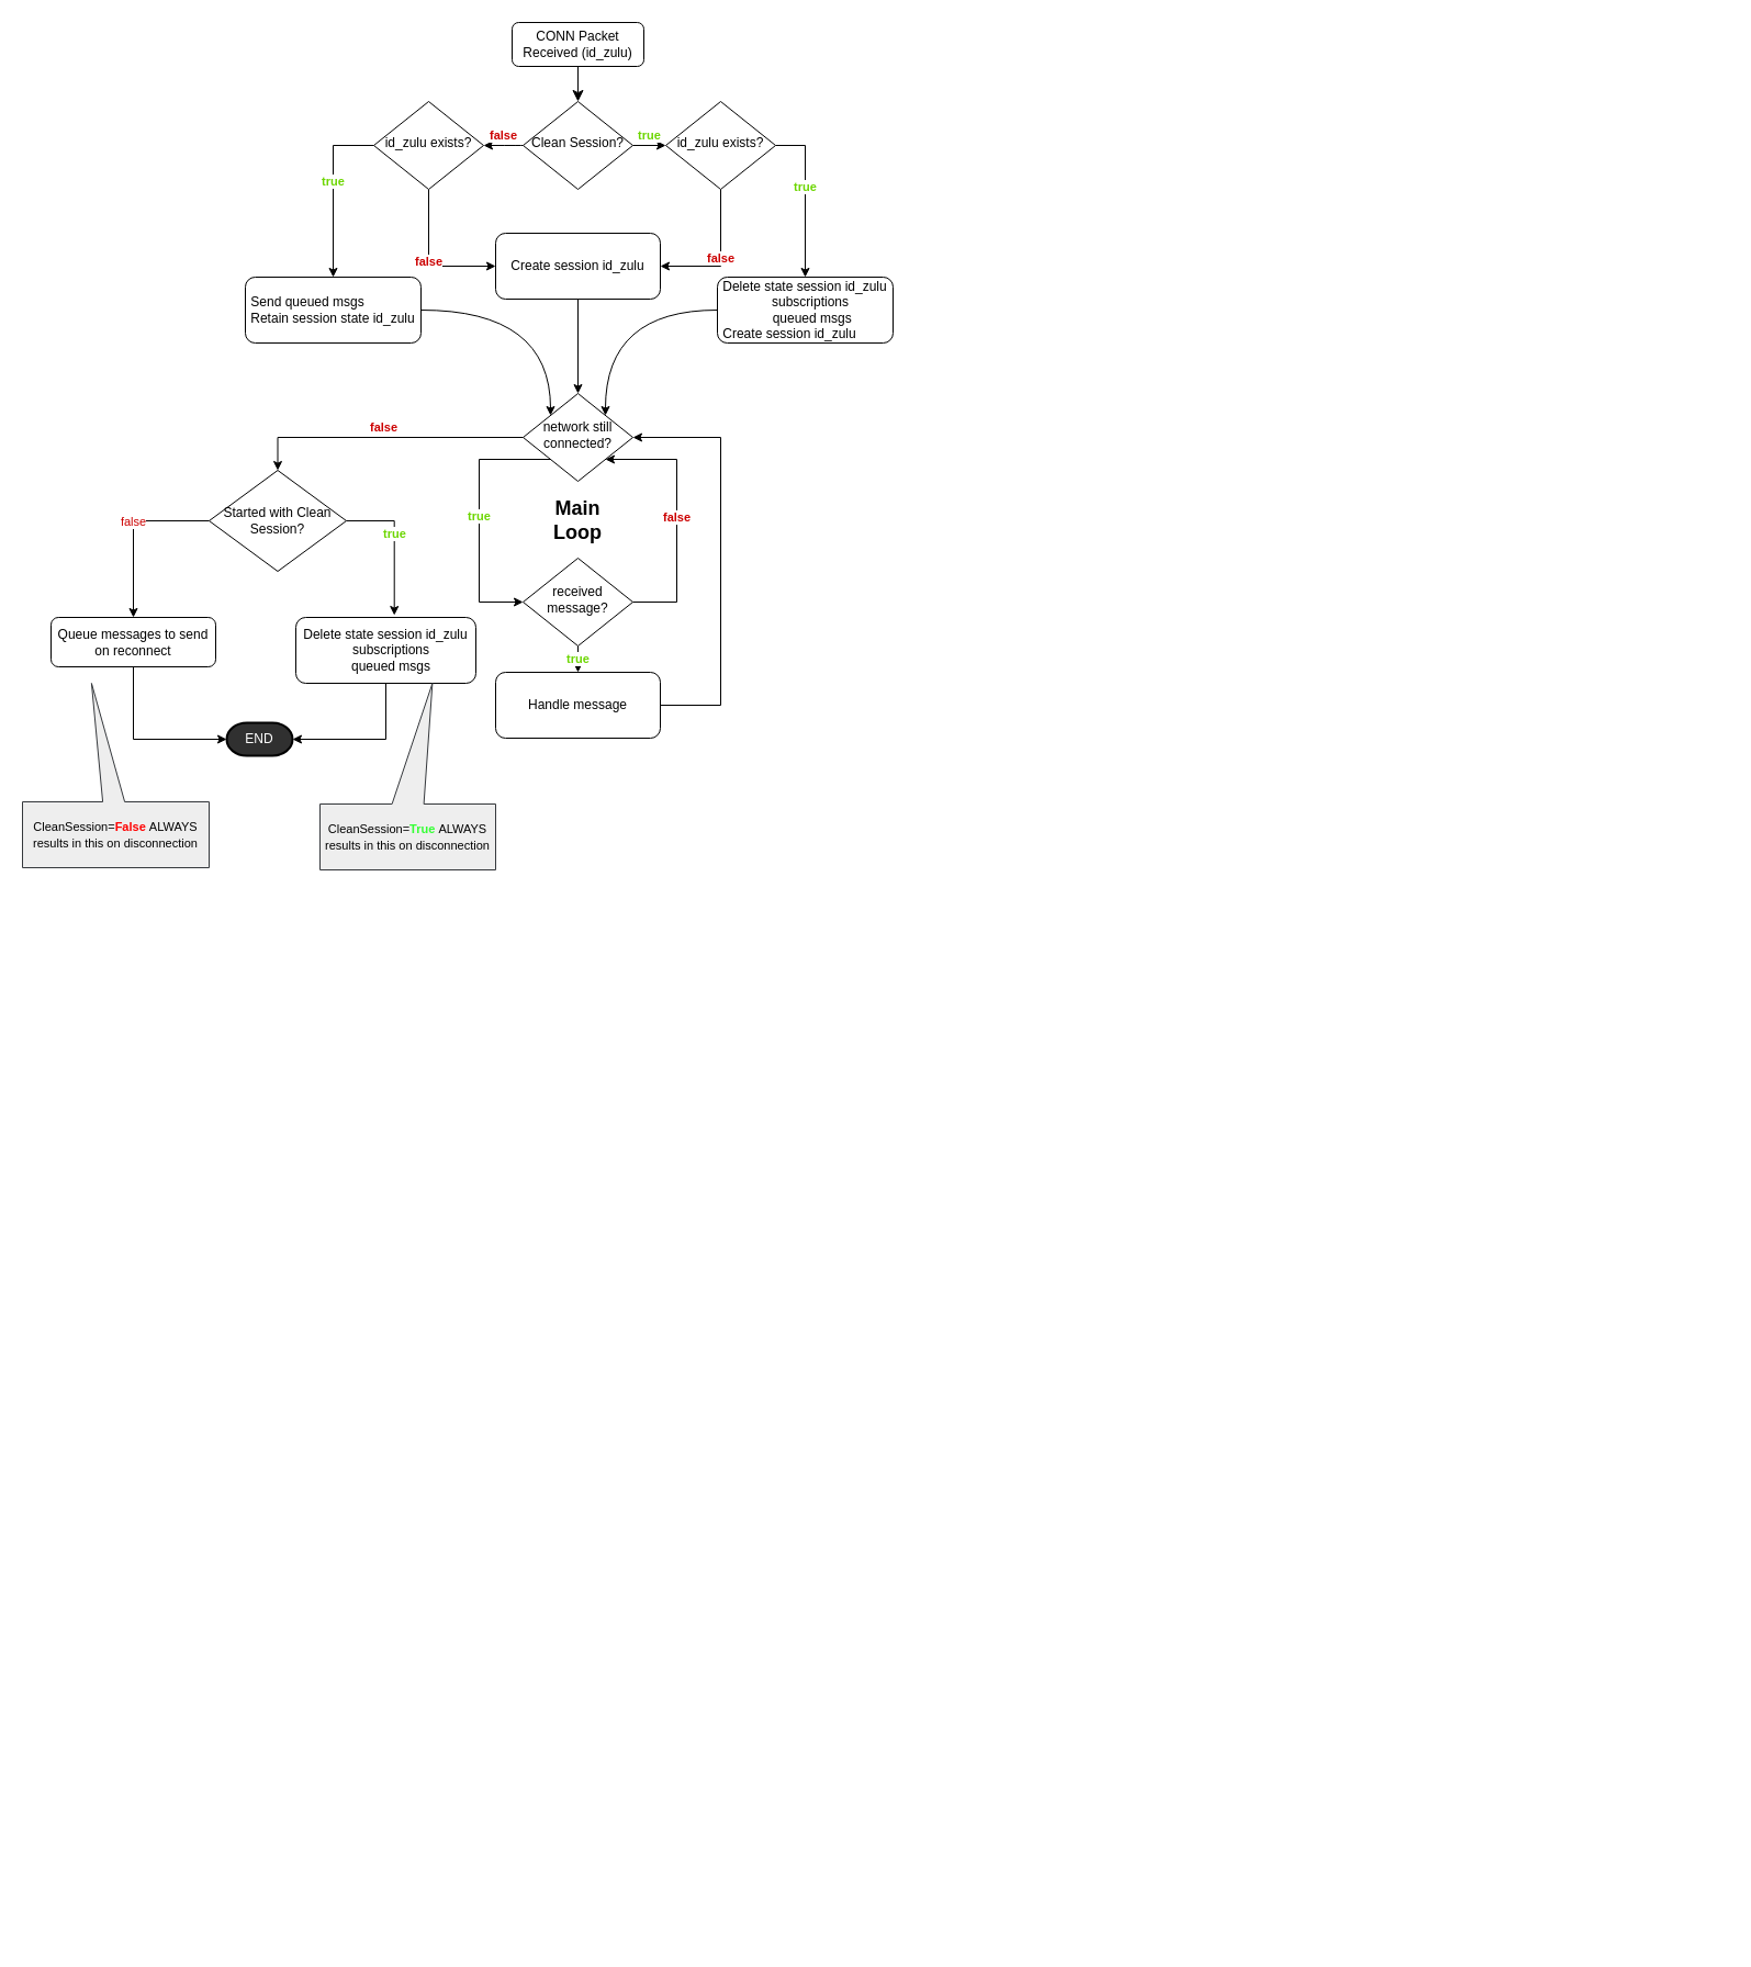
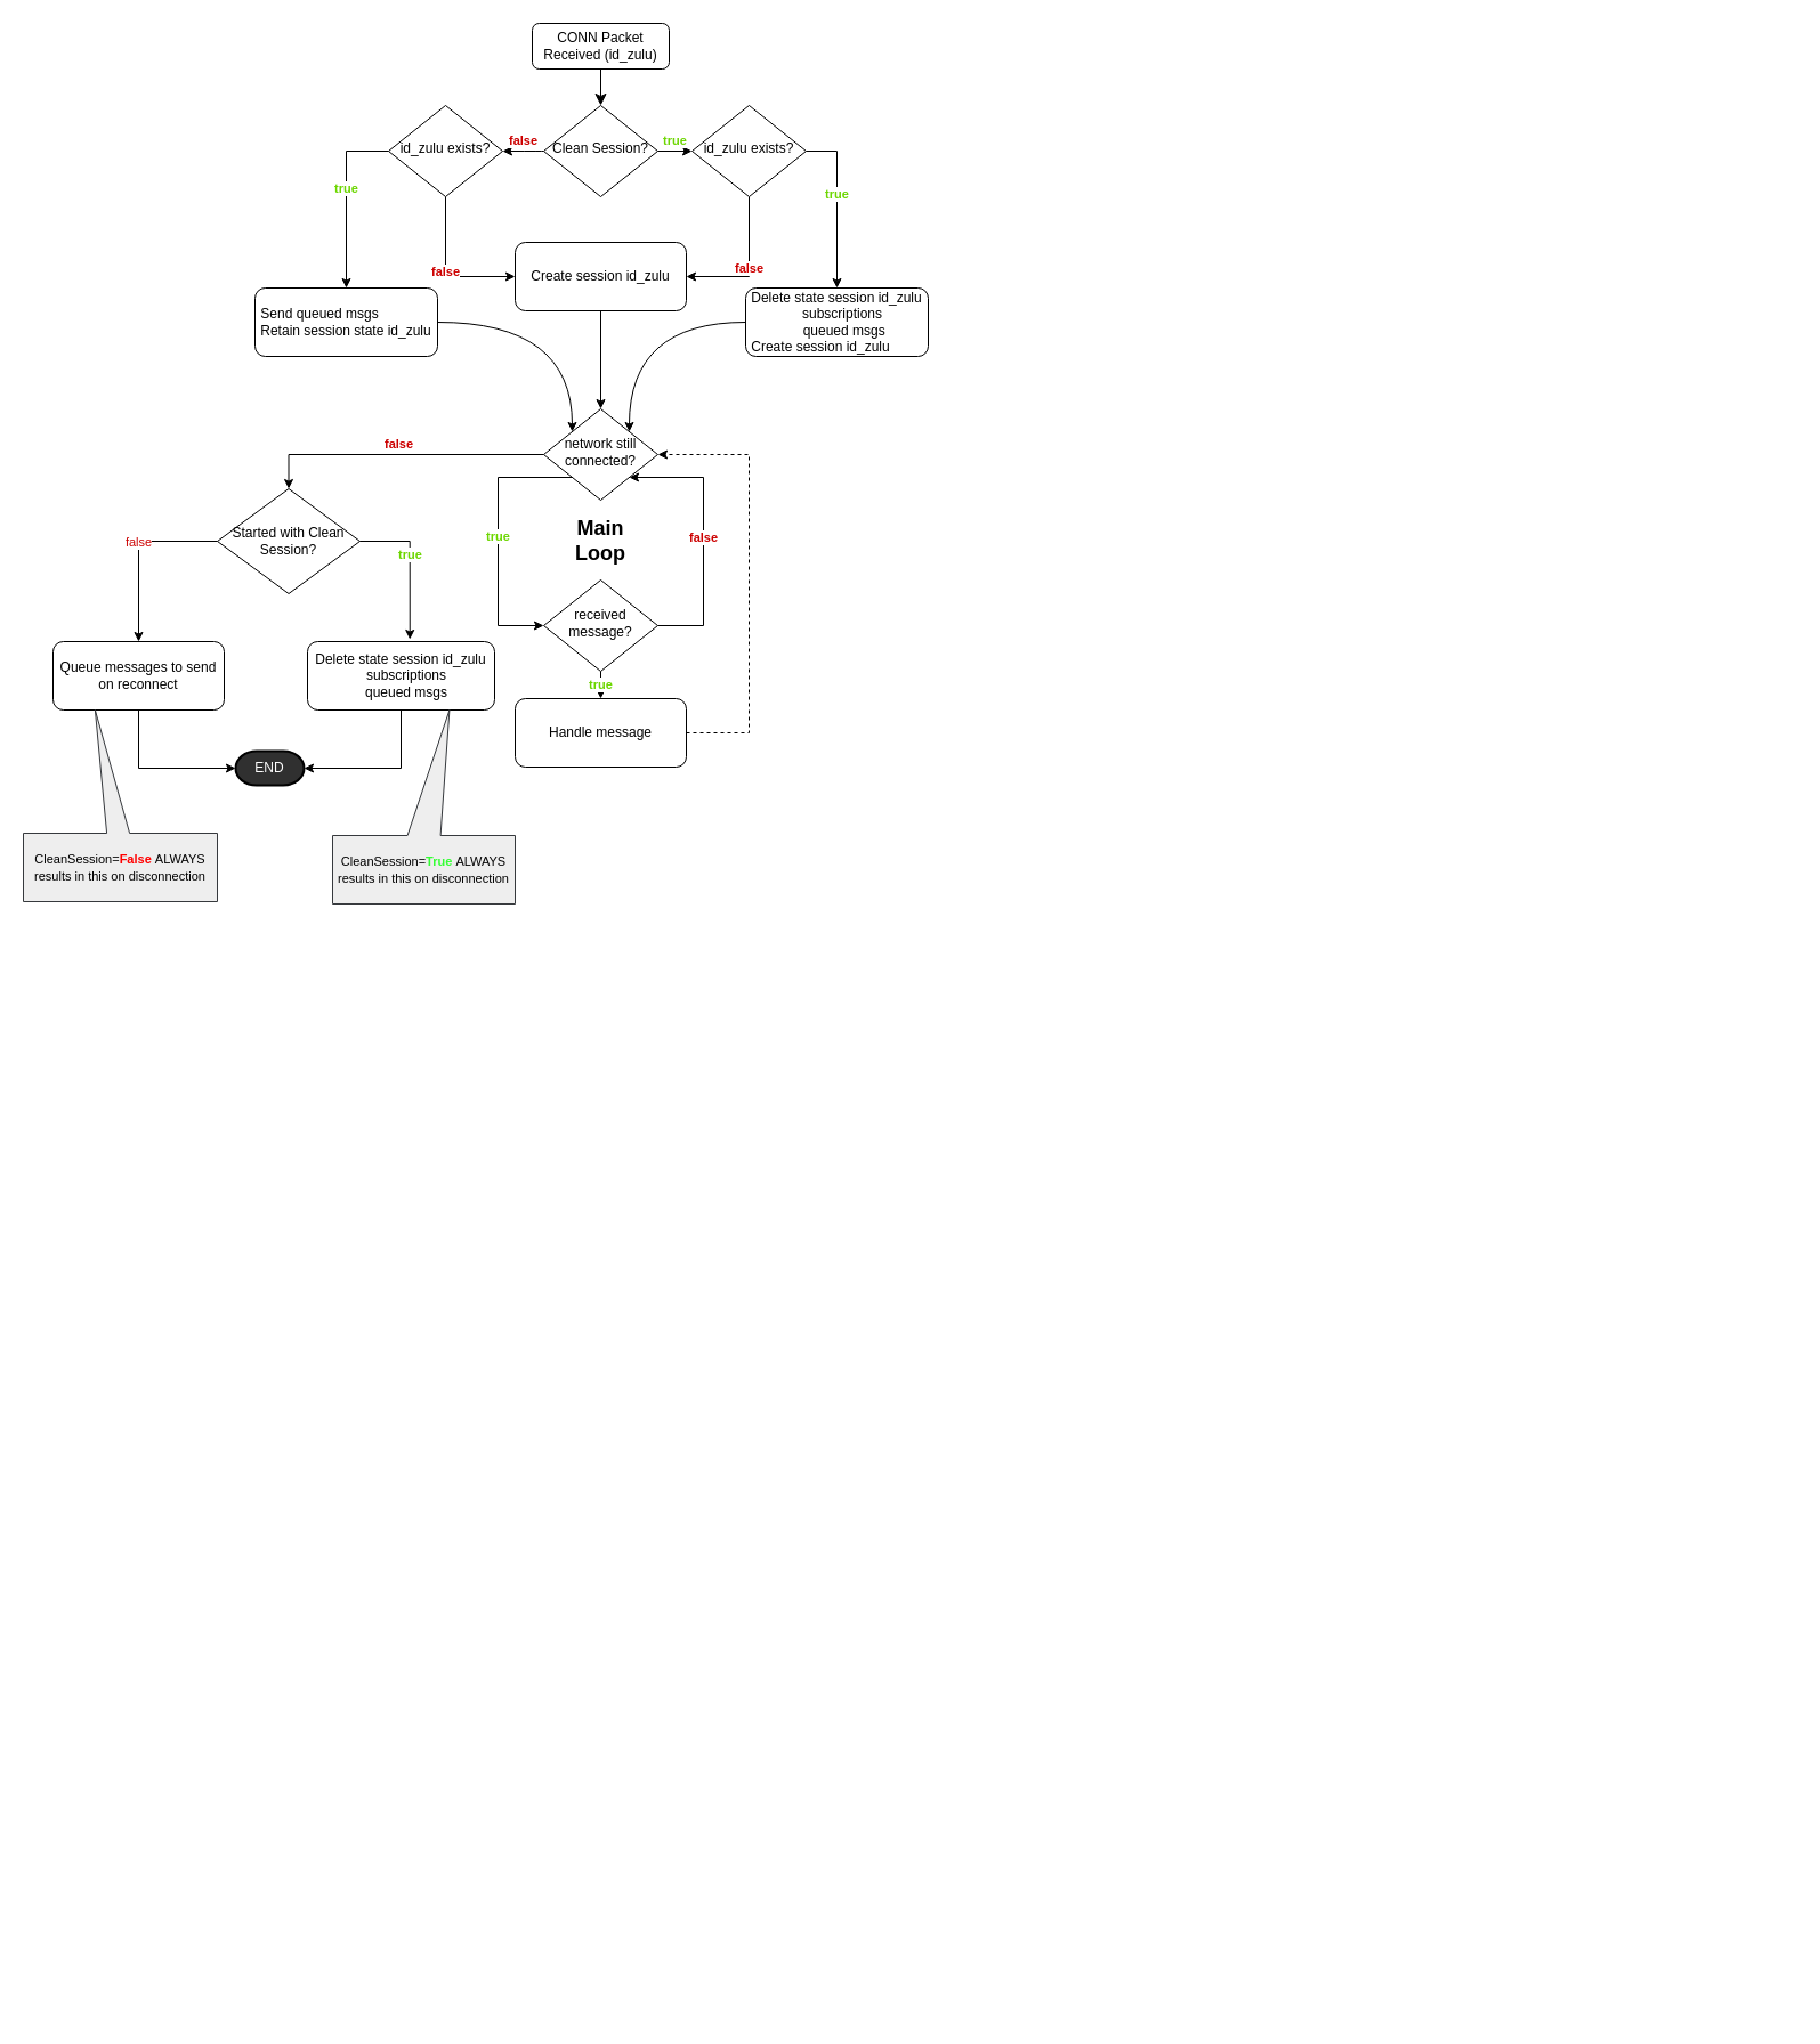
  <mxCell id="0" />
  <mxCell id="1" parent="0" />
  <mxCell id="2" value="" style="rounded=0;html=1;jettySize=auto;orthogonalLoop=1;fontSize=11;endArrow=classic;endFill=1;endSize=8;strokeWidth=1;shadow=0;labelBackgroundColor=none;edgeStyle=orthogonalEdgeStyle;entryX=0.5;entryY=0;entryDx=0;entryDy=0;" parent="1" source="3" target="6" edge="1"><mxGeometry relative="1" as="geometry"><mxPoint x="526" y="80" as="targetPoint" /></mxGeometry></mxCell>
  <mxCell id="3" value="CONN Packet&lt;br&gt;Received (id_zulu)" style="rounded=1;whiteSpace=wrap;html=1;fontSize=12;glass=0;strokeWidth=1;shadow=0;" parent="1" vertex="1"><mxGeometry x="466" y="20" width="120" height="40" as="geometry" /></mxCell>
  <mxCell id="4" value="true" style="edgeStyle=orthogonalEdgeStyle;rounded=0;orthogonalLoop=1;jettySize=auto;html=1;entryX=0;entryY=0.5;entryDx=0;entryDy=0;verticalAlign=bottom;fontStyle=1;fontColor=#6CD600;" parent="1" source="6" target="14" edge="1"><mxGeometry relative="1" as="geometry" /></mxCell>
  <mxCell id="5" value="false" style="edgeStyle=orthogonalEdgeStyle;curved=1;rounded=0;orthogonalLoop=1;jettySize=auto;html=1;exitX=0;exitY=0.5;exitDx=0;exitDy=0;entryX=1;entryY=0.5;entryDx=0;entryDy=0;fontColor=#CC0000;fontStyle=1;verticalAlign=bottom;" parent="1" source="6" target="11" edge="1"><mxGeometry relative="1" as="geometry" /></mxCell>
  <mxCell id="6" value="Clean Session?" style="rhombus;whiteSpace=wrap;html=1;shadow=0;fontFamily=Helvetica;fontSize=12;align=center;strokeWidth=1;spacing=6;spacingTop=-4;" parent="1" vertex="1"><mxGeometry x="476" y="92" width="100" height="80" as="geometry" /></mxCell>
  <mxCell id="7" style="edgeStyle=orthogonalEdgeStyle;orthogonalLoop=1;jettySize=auto;html=1;entryX=1;entryY=0;entryDx=0;entryDy=0;curved=1;" parent="1" source="8" target="24" edge="1"><mxGeometry relative="1" as="geometry"><mxPoint x="946" y="212" as="targetPoint" /></mxGeometry></mxCell>
  <mxCell id="8" value="&lt;div style=&quot;text-align: left&quot;&gt;&lt;span&gt;Delete state session id_zulu&lt;/span&gt;&lt;/div&gt;&amp;nbsp; &amp;nbsp;subscriptions&lt;br&gt;&amp;nbsp; &amp;nbsp; queued msgs&lt;br&gt;&lt;div style=&quot;text-align: left&quot;&gt;Create session id_zulu&lt;/div&gt;" style="rounded=1;whiteSpace=wrap;html=1;fontSize=12;glass=0;strokeWidth=1;shadow=0;" parent="1" vertex="1"><mxGeometry x="653" y="252" width="160" height="60" as="geometry" /></mxCell>
  <mxCell id="9" value="true" style="edgeStyle=orthogonalEdgeStyle;rounded=0;orthogonalLoop=1;jettySize=auto;html=1;entryX=0.5;entryY=0;entryDx=0;entryDy=0;verticalAlign=bottom;fontColor=#6CD600;fontStyle=1;exitX=0;exitY=0.5;exitDx=0;exitDy=0;" parent="1" source="11" target="21" edge="1"><mxGeometry relative="1" as="geometry" /></mxCell>
  <mxCell id="10" value="false" style="edgeStyle=orthogonalEdgeStyle;rounded=0;orthogonalLoop=1;jettySize=auto;html=1;entryX=0;entryY=0.5;entryDx=0;entryDy=0;fontColor=#CC0000;exitX=0.5;exitY=1;exitDx=0;exitDy=0;fontStyle=1" parent="1" source="11" target="34" edge="1"><mxGeometry relative="1" as="geometry" /></mxCell>
  <mxCell id="11" value="id_zulu exists?" style="rhombus;whiteSpace=wrap;html=1;shadow=0;fontFamily=Helvetica;fontSize=12;align=center;strokeWidth=1;spacing=6;spacingTop=-4;" parent="1" vertex="1"><mxGeometry x="340" y="92" width="100" height="80" as="geometry" /></mxCell>
  <mxCell id="12" value="true" style="edgeStyle=orthogonalEdgeStyle;rounded=0;orthogonalLoop=1;jettySize=auto;html=1;exitX=1;exitY=0.5;exitDx=0;exitDy=0;entryX=0.5;entryY=0;entryDx=0;entryDy=0;verticalAlign=bottom;fontStyle=1;fontColor=#6CD600;" parent="1" source="14" target="8" edge="1"><mxGeometry relative="1" as="geometry" /></mxCell>
  <mxCell id="13" value="false" style="edgeStyle=orthogonalEdgeStyle;rounded=0;orthogonalLoop=1;jettySize=auto;html=1;entryX=1;entryY=0.5;entryDx=0;entryDy=0;fontColor=#CC0000;exitX=0.5;exitY=1;exitDx=0;exitDy=0;fontStyle=1" parent="1" source="14" target="34" edge="1"><mxGeometry relative="1" as="geometry"><mxPoint x="706" y="212" as="targetPoint" /></mxGeometry></mxCell>
  <mxCell id="14" value="id_zulu exists?" style="rhombus;whiteSpace=wrap;html=1;shadow=0;fontFamily=Helvetica;fontSize=12;align=center;strokeWidth=1;spacing=6;spacingTop=-4;" parent="1" vertex="1"><mxGeometry x="606" y="92" width="100" height="80" as="geometry" /></mxCell>
  <mxCell id="15" value="true" style="edgeStyle=orthogonalEdgeStyle;rounded=0;orthogonalLoop=1;jettySize=auto;html=1;exitX=0;exitY=1;exitDx=0;exitDy=0;entryX=0;entryY=0.5;entryDx=0;entryDy=0;curved=1;fontColor=#6CD600;fontStyle=1" parent="1" edge="1"><mxGeometry relative="1" as="geometry"><Array as="points"><mxPoint x="1333" y="1490" /><mxPoint x="1333" y="1620" /></Array><mxPoint x="1378" y="1620" as="targetPoint" /></mxGeometry></mxCell>
  <mxCell id="16" value="true" style="edgeStyle=orthogonalEdgeStyle;rounded=0;orthogonalLoop=1;jettySize=auto;html=1;entryX=0.5;entryY=0;entryDx=0;entryDy=0;fontColor=#6CD600;fontStyle=1" parent="1" edge="1"><mxGeometry relative="1" as="geometry"><mxPoint x="1428" y="1740" as="targetPoint" /></mxGeometry></mxCell>
  <mxCell id="17" style="edgeStyle=orthogonalEdgeStyle;rounded=0;orthogonalLoop=1;jettySize=auto;html=1;exitX=0.5;exitY=1;exitDx=0;exitDy=0;entryX=1;entryY=0.5;entryDx=0;entryDy=0;entryPerimeter=0;fontColor=#FFFFFF;" parent="1" source="18" target="38" edge="1"><mxGeometry relative="1" as="geometry" /></mxCell>
  <mxCell id="18" value="&lt;div style=&quot;text-align: left&quot;&gt;Delete state session id_zulu&lt;/div&gt;&amp;nbsp; &amp;nbsp;subscriptions&lt;br&gt;&amp;nbsp; &amp;nbsp;queued msgs" style="rounded=1;whiteSpace=wrap;html=1;fontSize=12;glass=0;strokeWidth=1;shadow=0;" parent="1" vertex="1"><mxGeometry x="269" y="562" width="164" height="60" as="geometry" /></mxCell>
  <mxCell id="19" style="edgeStyle=orthogonalEdgeStyle;curved=1;rounded=0;orthogonalLoop=1;jettySize=auto;html=1;entryX=0.826;entryY=0.706;entryDx=0;entryDy=0;entryPerimeter=0;" parent="1" edge="1"><mxGeometry relative="1" as="geometry"><Array as="points"><mxPoint x="1573" y="1770" /><mxPoint x="1573" y="1486" /></Array><mxPoint x="1503" y="1770" as="sourcePoint" /></mxGeometry></mxCell>
  <mxCell id="20" style="edgeStyle=orthogonalEdgeStyle;curved=1;rounded=0;orthogonalLoop=1;jettySize=auto;html=1;entryX=0;entryY=0;entryDx=0;entryDy=0;fontColor=#6CD600;" parent="1" source="21" target="24" edge="1"><mxGeometry relative="1" as="geometry" /></mxCell>
  <mxCell id="21" value="&lt;div style=&quot;text-align: left&quot;&gt;Send queued msgs&lt;br&gt;&lt;/div&gt;&lt;div style=&quot;text-align: left&quot;&gt;Retain session state id_zulu&lt;/div&gt;" style="rounded=1;whiteSpace=wrap;html=1;fontSize=12;glass=0;strokeWidth=1;shadow=0;" parent="1" vertex="1"><mxGeometry x="223" y="252" width="160" height="60" as="geometry" /></mxCell>
  <mxCell id="22" value="true" style="edgeStyle=orthogonalEdgeStyle;rounded=0;orthogonalLoop=1;jettySize=auto;html=1;exitX=0;exitY=1;exitDx=0;exitDy=0;entryX=0;entryY=0.5;entryDx=0;entryDy=0;fontColor=#6CD600;fontStyle=1;" parent="1" source="24" target="27" edge="1"><mxGeometry x="-0.004" relative="1" as="geometry"><Array as="points"><mxPoint x="436" y="418" /><mxPoint x="436" y="548" /></Array><mxPoint as="offset" /></mxGeometry></mxCell>
  <mxCell id="23" value="false" style="edgeStyle=orthogonalEdgeStyle;rounded=0;orthogonalLoop=1;jettySize=auto;html=1;fontColor=#CC0000;verticalAlign=bottom;entryX=0.5;entryY=0;entryDx=0;entryDy=0;exitX=0;exitY=0.5;exitDx=0;exitDy=0;" parent="1" source="35" target="32" edge="1"><mxGeometry relative="1" as="geometry" /></mxCell>
  <mxCell id="24" value="network still connected?" style="rhombus;whiteSpace=wrap;html=1;shadow=0;fontFamily=Helvetica;fontSize=12;align=center;strokeWidth=1;spacing=6;spacingTop=-4;" parent="1" vertex="1"><mxGeometry x="476" y="358" width="100" height="80" as="geometry" /></mxCell>
  <mxCell id="25" value="false" style="edgeStyle=orthogonalEdgeStyle;rounded=0;orthogonalLoop=1;jettySize=auto;html=1;exitX=1;exitY=0.5;exitDx=0;exitDy=0;fontColor=#CC0000;verticalAlign=bottom;entryX=1;entryY=1;entryDx=0;entryDy=0;fontStyle=1" parent="1" source="27" target="24" edge="1"><mxGeometry x="-0.081" relative="1" as="geometry"><mxPoint x="576" y="418" as="targetPoint" /><Array as="points"><mxPoint x="616" y="548" /><mxPoint x="616" y="418" /></Array><mxPoint as="offset" /></mxGeometry></mxCell>
  <mxCell id="26" value="true" style="edgeStyle=orthogonalEdgeStyle;rounded=0;orthogonalLoop=1;jettySize=auto;html=1;entryX=0.5;entryY=0;entryDx=0;entryDy=0;fontColor=#6CD600;fontStyle=1" parent="1" source="27" target="29" edge="1"><mxGeometry relative="1" as="geometry" /></mxCell>
  <mxCell id="27" value="received&lt;br&gt;message?" style="rhombus;whiteSpace=wrap;html=1;shadow=0;fontFamily=Helvetica;fontSize=12;align=center;strokeWidth=1;spacing=6;spacingTop=-4;" parent="1" vertex="1"><mxGeometry x="476" y="508" width="100" height="80" as="geometry" /></mxCell>
- <mxCell id="28" style="edgeStyle=orthogonalEdgeStyle;rounded=0;orthogonalLoop=1;jettySize=auto;html=1;entryX=1;entryY=0.5;entryDx=0;entryDy=0;exitX=1;exitY=0.5;exitDx=0;exitDy=0;" parent="1" source="29" target="24" edge="1"><mxGeometry relative="1" as="geometry"><Array as="points"><mxPoint x="656" y="642" /><mxPoint x="656" y="398" /></Array></mxGeometry></mxCell>
+ <mxCell id="28" style="edgeStyle=orthogonalEdgeStyle;rounded=0;orthogonalLoop=1;jettySize=auto;html=1;entryX=1;entryY=0.5;entryDx=0;entryDy=0;exitX=1;exitY=0.5;exitDx=0;exitDy=0;dashed=1;" parent="1" source="29" target="24" edge="1"><mxGeometry relative="1" as="geometry"><Array as="points"><mxPoint x="656" y="642" /><mxPoint x="656" y="398" /></Array></mxGeometry></mxCell>
  <mxCell id="29" value="Handle message" style="rounded=1;whiteSpace=wrap;html=1;fontSize=12;glass=0;strokeWidth=1;shadow=0;" parent="1" vertex="1"><mxGeometry x="451" y="612" width="150" height="60" as="geometry" /></mxCell>
  <mxCell id="30" value="Main Loop" style="text;html=1;strokeColor=none;fillColor=none;align=center;verticalAlign=middle;whiteSpace=wrap;rounded=0;fontSize=18;fontStyle=1" parent="1" vertex="1"><mxGeometry x="506" y="464" width="40" height="20" as="geometry" /></mxCell>
  <mxCell id="31" style="edgeStyle=orthogonalEdgeStyle;rounded=0;orthogonalLoop=1;jettySize=auto;html=1;exitX=0.5;exitY=1;exitDx=0;exitDy=0;entryX=0;entryY=0.5;entryDx=0;entryDy=0;entryPerimeter=0;fontColor=#FFFFFF;" parent="1" source="32" target="38" edge="1"><mxGeometry relative="1" as="geometry" /></mxCell>
- <mxCell id="32" value="&lt;div style=&quot;&quot;&gt;Queue messages to send on reconnect&lt;/div&gt;" style="rounded=1;whiteSpace=wrap;html=1;fontSize=12;glass=0;strokeWidth=1;shadow=0;align=center;" parent="1" vertex="1"><mxGeometry x="46" y="562" width="150" height="45" as="geometry" /></mxCell>
+ <mxCell id="32" value="&lt;div style=&quot;&quot;&gt;Queue messages to send on reconnect&lt;/div&gt;" style="rounded=1;whiteSpace=wrap;html=1;fontSize=12;glass=0;strokeWidth=1;shadow=0;align=center;" parent="1" vertex="1"><mxGeometry x="46" y="562" width="150" height="60" as="geometry" /></mxCell>
  <mxCell id="33" style="edgeStyle=orthogonalEdgeStyle;rounded=0;orthogonalLoop=1;jettySize=auto;html=1;entryX=0.5;entryY=0;entryDx=0;entryDy=0;fontColor=#CC0000;" parent="1" source="34" target="24" edge="1"><mxGeometry relative="1" as="geometry" /></mxCell>
  <mxCell id="34" value="Create session id_zulu" style="rounded=1;whiteSpace=wrap;html=1;fontSize=12;glass=0;strokeWidth=1;shadow=0;" parent="1" vertex="1"><mxGeometry x="451" y="212" width="150" height="60" as="geometry" /></mxCell>
  <mxCell id="35" value="Started with Clean &lt;br&gt;Session?" style="rhombus;whiteSpace=wrap;html=1;" parent="1" vertex="1"><mxGeometry x="190" y="428" width="125" height="92" as="geometry" /></mxCell>
  <mxCell id="36" value="false" style="edgeStyle=orthogonalEdgeStyle;rounded=0;orthogonalLoop=1;jettySize=auto;html=1;fontColor=#CC0000;verticalAlign=bottom;entryX=0.5;entryY=0;entryDx=0;entryDy=0;fontStyle=1" parent="1" source="24" target="35" edge="1"><mxGeometry relative="1" as="geometry"><mxPoint x="501" y="398" as="sourcePoint" /><mxPoint x="-219" y="307" as="targetPoint" /></mxGeometry></mxCell>
  <mxCell id="37" value="true" style="edgeStyle=orthogonalEdgeStyle;rounded=0;orthogonalLoop=1;jettySize=auto;html=1;exitX=1;exitY=0.5;exitDx=0;exitDy=0;entryX=0.547;entryY=-0.033;entryDx=0;entryDy=0;verticalAlign=bottom;fontStyle=1;fontColor=#6CD600;entryPerimeter=0;" parent="1" source="35" target="18" edge="1"><mxGeometry relative="1" as="geometry"><mxPoint x="766" y="142" as="sourcePoint" /><mxPoint x="846" y="142" as="targetPoint" /></mxGeometry></mxCell>
  <mxCell id="38" value="END" style="strokeWidth=2;html=1;shape=mxgraph.flowchart.terminator;whiteSpace=wrap;fillColor=#303030;fontColor=#FFFFFF;" parent="1" vertex="1"><mxGeometry x="206" y="658" width="60" height="30" as="geometry" /></mxCell>
  <mxCell id="39" value="&lt;font style=&quot;font-size: 11px&quot;&gt;CleanSession=&lt;/font&gt;&lt;font style=&quot;font-size: 11px&quot; color=&quot;#ff0000&quot;&gt;&lt;b&gt;False&lt;/b&gt;&lt;/font&gt;&lt;font style=&quot;font-size: 11px&quot;&gt;&amp;nbsp;ALWAYS results in this on disconnection&lt;/font&gt;" style="shape=callout;whiteSpace=wrap;html=1;perimeter=calloutPerimeter;fillColor=#eeeeee;position2=0.37;base=20;size=108;position=0.43;flipV=1;strokeColor=#36393d;" parent="1" vertex="1"><mxGeometry x="20" y="622" width="170" height="168" as="geometry" /></mxCell>
  <mxCell id="40" value="&lt;font style=&quot;font-size: 11px&quot;&gt;CleanSession=&lt;/font&gt;&lt;font style=&quot;font-size: 11px&quot; color=&quot;#33ff33&quot;&gt;&lt;b&gt;True&lt;/b&gt;&lt;/font&gt;&lt;font style=&quot;font-size: 11px&quot;&gt;&amp;nbsp;ALWAYS results in this on disconnection&lt;/font&gt;" style="shape=callout;whiteSpace=wrap;html=1;perimeter=calloutPerimeter;fillColor=#eeeeee;position2=0.64;base=29;size=110;position=0.41;flipV=1;strokeColor=#36393d;" parent="1" vertex="1"><mxGeometry x="291" y="622" width="160" height="170" as="geometry" /></mxCell>
